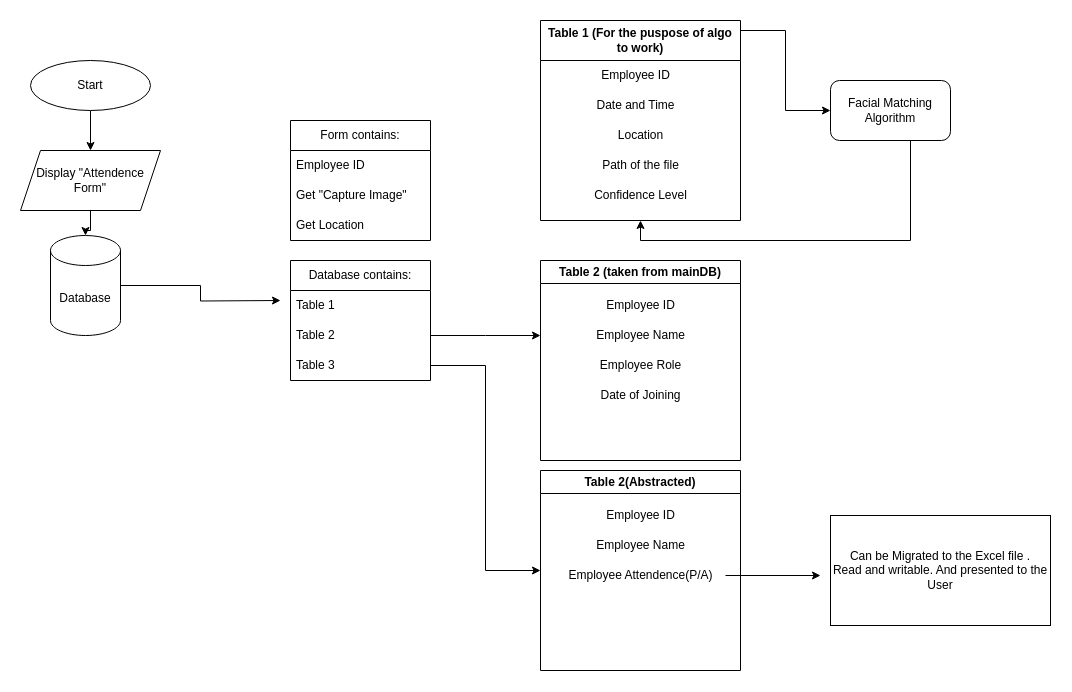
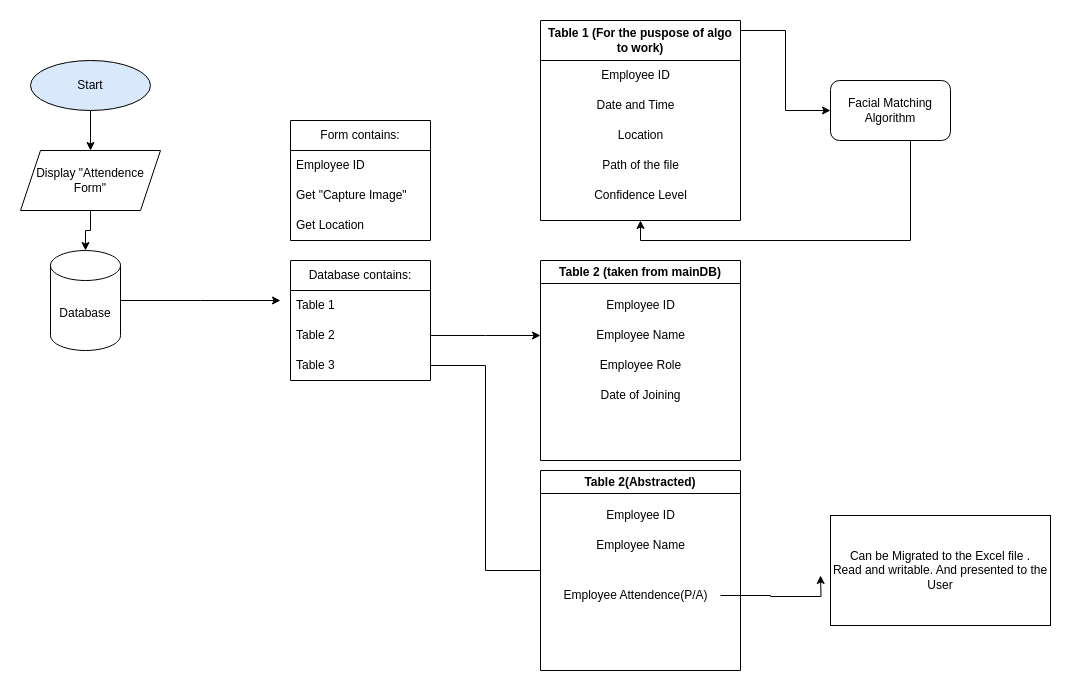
  <mxCell id="0" />
  <mxCell id="1" parent="0" />
  <mxCell id="2" style="edgeStyle=orthogonalEdgeStyle;rounded=0;orthogonalLoop=1;jettySize=auto;html=1;entryX=0.5;entryY=0;entryDx=0;entryDy=0;" parent="1" source="3" target="5" edge="1"><mxGeometry relative="1" as="geometry" /></mxCell>
- <mxCell id="3" value="Start" style="ellipse;whiteSpace=wrap;html=1;" parent="1" vertex="1"><mxGeometry x="30" y="60" width="120" height="50" as="geometry" /></mxCell>
+ <mxCell id="3" value="Start" style="ellipse;whiteSpace=wrap;html=1;fillColor=#dae8fc;" parent="1" vertex="1"><mxGeometry x="30" y="60" width="120" height="50" as="geometry" /></mxCell>
  <mxCell id="4" style="edgeStyle=orthogonalEdgeStyle;rounded=0;orthogonalLoop=1;jettySize=auto;html=1;entryX=0.5;entryY=0;entryDx=0;entryDy=0;entryPerimeter=0;" parent="1" source="5" target="11" edge="1"><mxGeometry relative="1" as="geometry" /></mxCell>
  <mxCell id="5" value="Display &quot;Attendence Form&quot;" style="shape=parallelogram;perimeter=parallelogramPerimeter;whiteSpace=wrap;html=1;fixedSize=1;" parent="1" vertex="1"><mxGeometry x="20" y="150" width="140" height="60" as="geometry" /></mxCell>
  <mxCell id="6" value="Form contains:" style="swimlane;fontStyle=0;childLayout=stackLayout;horizontal=1;startSize=30;horizontalStack=0;resizeParent=1;resizeParentMax=0;resizeLast=0;collapsible=1;marginBottom=0;whiteSpace=wrap;html=1;" parent="1" vertex="1"><mxGeometry x="290" y="120" width="140" height="120" as="geometry" /></mxCell>
  <mxCell id="7" value="Employee ID" style="text;strokeColor=none;fillColor=none;align=left;verticalAlign=middle;spacingLeft=4;spacingRight=4;overflow=hidden;points=[[0,0.5],[1,0.5]];portConstraint=eastwest;rotatable=0;whiteSpace=wrap;html=1;" parent="6" vertex="1"><mxGeometry y="30" width="140" height="30" as="geometry" /></mxCell>
  <mxCell id="8" value="Get &quot;Capture Image&quot;" style="text;strokeColor=none;fillColor=none;align=left;verticalAlign=middle;spacingLeft=4;spacingRight=4;overflow=hidden;points=[[0,0.5],[1,0.5]];portConstraint=eastwest;rotatable=0;whiteSpace=wrap;html=1;" parent="6" vertex="1"><mxGeometry y="60" width="140" height="30" as="geometry" /></mxCell>
  <mxCell id="9" value="Get Location" style="text;strokeColor=none;fillColor=none;align=left;verticalAlign=middle;spacingLeft=4;spacingRight=4;overflow=hidden;points=[[0,0.5],[1,0.5]];portConstraint=eastwest;rotatable=0;whiteSpace=wrap;html=1;" parent="6" vertex="1"><mxGeometry y="90" width="140" height="30" as="geometry" /></mxCell>
  <mxCell id="10" style="edgeStyle=orthogonalEdgeStyle;rounded=0;orthogonalLoop=1;jettySize=auto;html=1;" parent="1" source="11" edge="1"><mxGeometry relative="1" as="geometry"><mxPoint x="280" y="300" as="targetPoint" /></mxGeometry></mxCell>
- <mxCell id="11" value="Database" style="shape=cylinder3;whiteSpace=wrap;html=1;boundedLbl=1;backgroundOutline=1;size=15;" parent="1" vertex="1"><mxGeometry x="50" y="235" width="70" height="100" as="geometry" /></mxCell>
+ <mxCell id="11" value="Database" style="shape=cylinder3;whiteSpace=wrap;html=1;boundedLbl=1;backgroundOutline=1;size=15;" parent="1" vertex="1"><mxGeometry x="50" y="250" width="70" height="100" as="geometry" /></mxCell>
  <mxCell id="12" value="Database contains:" style="swimlane;fontStyle=0;childLayout=stackLayout;horizontal=1;startSize=30;horizontalStack=0;resizeParent=1;resizeParentMax=0;resizeLast=0;collapsible=1;marginBottom=0;whiteSpace=wrap;html=1;" parent="1" vertex="1"><mxGeometry x="290" y="260" width="140" height="120" as="geometry" /></mxCell>
  <mxCell id="13" value="Table 1" style="text;strokeColor=none;fillColor=none;align=left;verticalAlign=middle;spacingLeft=4;spacingRight=4;overflow=hidden;points=[[0,0.5],[1,0.5]];portConstraint=eastwest;rotatable=0;whiteSpace=wrap;html=1;" parent="12" vertex="1"><mxGeometry y="30" width="140" height="30" as="geometry" /></mxCell>
  <mxCell id="14" style="edgeStyle=orthogonalEdgeStyle;rounded=0;orthogonalLoop=1;jettySize=auto;html=1;" parent="12" source="15" edge="1"><mxGeometry relative="1" as="geometry"><mxPoint x="250" y="75" as="targetPoint" /></mxGeometry></mxCell>
  <mxCell id="15" value="Table 2" style="text;strokeColor=none;fillColor=none;align=left;verticalAlign=middle;spacingLeft=4;spacingRight=4;overflow=hidden;points=[[0,0.5],[1,0.5]];portConstraint=eastwest;rotatable=0;whiteSpace=wrap;html=1;" parent="12" vertex="1"><mxGeometry y="60" width="140" height="30" as="geometry" /></mxCell>
  <mxCell id="16" value="Table 3" style="text;strokeColor=none;fillColor=none;align=left;verticalAlign=middle;spacingLeft=4;spacingRight=4;overflow=hidden;points=[[0,0.5],[1,0.5]];portConstraint=eastwest;rotatable=0;whiteSpace=wrap;html=1;" parent="12" vertex="1"><mxGeometry y="90" width="140" height="30" as="geometry" /></mxCell>
  <mxCell id="17" style="edgeStyle=orthogonalEdgeStyle;rounded=0;orthogonalLoop=1;jettySize=auto;html=1;" parent="1" source="18" target="37" edge="1"><mxGeometry relative="1" as="geometry"><Array as="points"><mxPoint x="785" y="30" /><mxPoint x="785" y="110" /></Array></mxGeometry></mxCell>
  <mxCell id="18" value="Table 1 (For the puspose of algo to work)" style="swimlane;whiteSpace=wrap;html=1;startSize=40;" parent="1" vertex="1"><mxGeometry x="540" width="200" height="200" as="geometry" y="20" /></mxCell>
  <mxCell id="19" value="Employee ID" style="text;html=1;align=center;verticalAlign=middle;resizable=0;points=[];autosize=1;strokeColor=none;fillColor=none;" parent="18" vertex="1"><mxGeometry x="50" y="40" width="90" height="30" as="geometry" /></mxCell>
  <mxCell id="20" value="Date and Time" style="text;html=1;align=center;verticalAlign=middle;resizable=0;points=[];autosize=1;strokeColor=none;fillColor=none;" parent="18" vertex="1"><mxGeometry x="45" y="70" width="100" height="30" as="geometry" /></mxCell>
  <mxCell id="21" value="Location" style="text;html=1;align=center;verticalAlign=middle;resizable=0;points=[];autosize=1;strokeColor=none;fillColor=none;" parent="18" vertex="1"><mxGeometry x="65" y="100" width="70" height="30" as="geometry" /></mxCell>
  <mxCell id="22" value="Path of the file" style="text;html=1;align=center;verticalAlign=middle;resizable=0;points=[];autosize=1;strokeColor=none;fillColor=none;" parent="18" vertex="1"><mxGeometry x="50" y="130" width="100" height="30" as="geometry" /></mxCell>
  <mxCell id="23" value="Confidence Level" style="text;html=1;align=center;verticalAlign=middle;resizable=0;points=[];autosize=1;strokeColor=none;fillColor=none;" parent="18" vertex="1"><mxGeometry x="40" y="160" width="120" height="30" as="geometry" /></mxCell>
  <mxCell id="24" value="Table 2 (taken from mainDB)" style="swimlane;whiteSpace=wrap;html=1;" parent="1" vertex="1"><mxGeometry x="540" y="260" width="200" height="200" as="geometry" /></mxCell>
  <mxCell id="25" value="Employee ID" style="text;html=1;align=center;verticalAlign=middle;resizable=0;points=[];autosize=1;strokeColor=none;fillColor=none;" parent="24" vertex="1"><mxGeometry x="55" y="30" width="90" height="30" as="geometry" /></mxCell>
  <mxCell id="26" value="Employee Name" style="text;html=1;align=center;verticalAlign=middle;resizable=0;points=[];autosize=1;strokeColor=none;fillColor=none;" parent="24" vertex="1"><mxGeometry x="45" y="60" width="110" height="30" as="geometry" /></mxCell>
  <mxCell id="27" value="Employee Role" style="text;html=1;align=center;verticalAlign=middle;resizable=0;points=[];autosize=1;strokeColor=none;fillColor=none;" parent="24" vertex="1"><mxGeometry x="50" y="90" width="100" height="30" as="geometry" /></mxCell>
  <mxCell id="28" value="Date of Joining" style="text;html=1;align=center;verticalAlign=middle;resizable=0;points=[];autosize=1;strokeColor=none;fillColor=none;" parent="24" vertex="1"><mxGeometry x="50" y="120" width="100" height="30" as="geometry" /></mxCell>
  <mxCell id="29" value="Table 2(Abstracted)" style="swimlane;whiteSpace=wrap;html=1;" parent="1" vertex="1"><mxGeometry x="540" y="470" width="200" height="200" as="geometry" /></mxCell>
  <mxCell id="30" value="Employee ID" style="text;html=1;align=center;verticalAlign=middle;resizable=0;points=[];autosize=1;strokeColor=none;fillColor=none;" parent="29" vertex="1"><mxGeometry x="55" y="30" width="90" height="30" as="geometry" /></mxCell>
  <mxCell id="31" value="Employee Name" style="text;html=1;align=center;verticalAlign=middle;resizable=0;points=[];autosize=1;strokeColor=none;fillColor=none;" parent="29" vertex="1"><mxGeometry x="45" y="60" width="110" height="30" as="geometry" /></mxCell>
  <mxCell id="32" style="edgeStyle=orthogonalEdgeStyle;rounded=0;orthogonalLoop=1;jettySize=auto;html=1;" parent="29" source="33" edge="1"><mxGeometry relative="1" as="geometry"><mxPoint x="280" y="105" as="targetPoint" /></mxGeometry></mxCell>
- <mxCell id="33" value="Employee Attendence(P/A)" style="text;html=1;align=center;verticalAlign=middle;resizable=0;points=[];autosize=1;strokeColor=none;fillColor=none;" parent="29" vertex="1"><mxGeometry x="15" y="90" width="170" height="30" as="geometry" /></mxCell>
- <mxCell id="34" style="edgeStyle=orthogonalEdgeStyle;rounded=0;orthogonalLoop=1;jettySize=auto;html=1;entryX=0;entryY=0.5;entryDx=0;entryDy=0;" parent="1" source="16" target="29" edge="1"><mxGeometry relative="1" as="geometry" /></mxCell>
+ <mxCell id="33" value="Employee Attendence(P/A)" style="text;html=1;align=center;verticalAlign=middle;resizable=0;points=[];autosize=1;strokeColor=none;fillColor=none;" parent="29" vertex="1"><mxGeometry x="10" y="110" width="170" height="30" as="geometry" /></mxCell>
+ <mxCell id="34" style="edgeStyle=orthogonalEdgeStyle;rounded=0;orthogonalLoop=1;jettySize=auto;html=1;entryX=0;entryY=0.5;entryDx=0;entryDy=0;endArrow=none;" parent="1" source="16" target="29" edge="1"><mxGeometry relative="1" as="geometry" /></mxCell>
  <mxCell id="35" value="Can be Migrated to the Excel file .&lt;br&gt;Read and writable. And presented to the User" style="rounded=0;whiteSpace=wrap;html=1;" parent="1" vertex="1"><mxGeometry x="830" y="515" width="220" height="110" as="geometry" /></mxCell>
  <mxCell id="36" style="edgeStyle=orthogonalEdgeStyle;rounded=0;orthogonalLoop=1;jettySize=auto;html=1;entryX=0.5;entryY=1;entryDx=0;entryDy=0;" parent="1" source="37" target="18" edge="1"><mxGeometry relative="1" as="geometry"><Array as="points"><mxPoint x="910" y="240" /><mxPoint x="640" y="240" /></Array></mxGeometry></mxCell>
  <mxCell id="37" value="Facial Matching Algorithm" style="rounded=1;whiteSpace=wrap;html=1;" parent="1" vertex="1"><mxGeometry x="830" y="80" width="120" height="60" as="geometry" /></mxCell>
